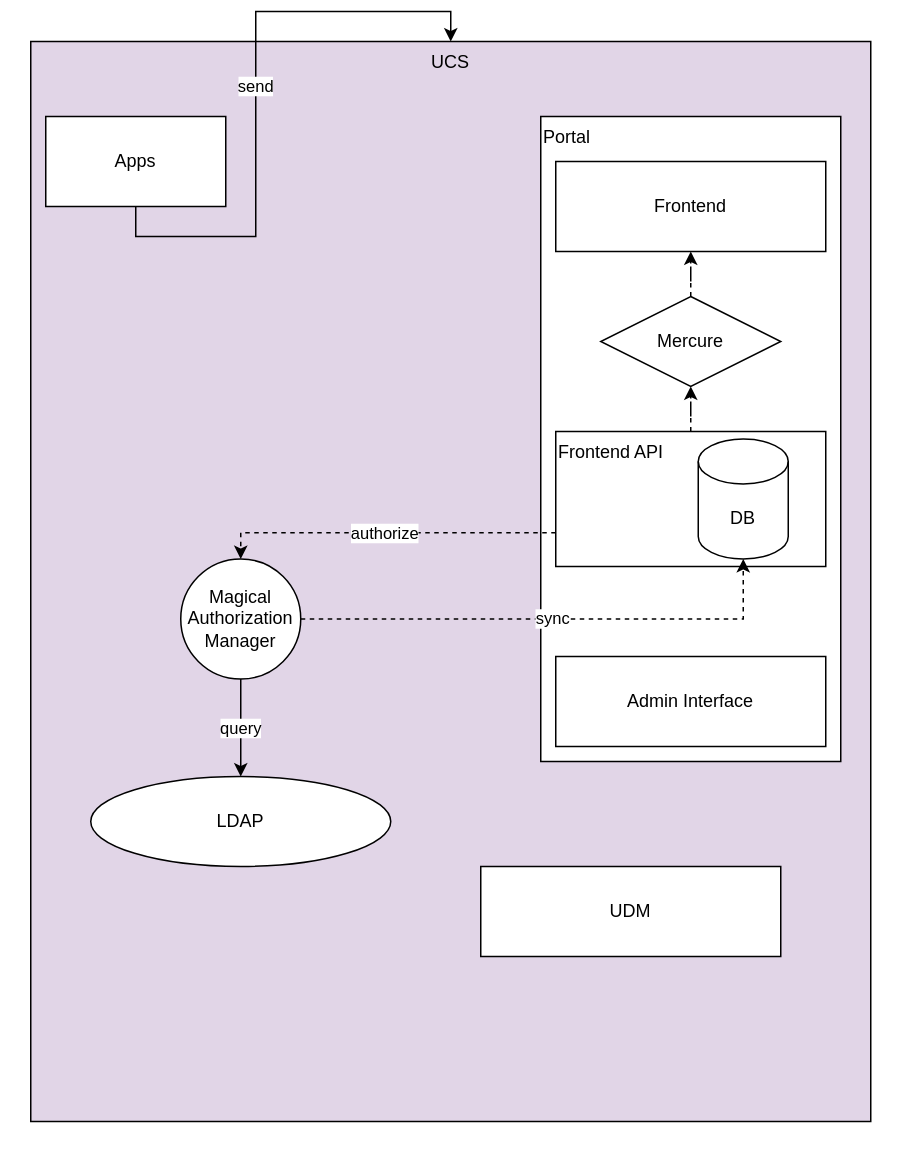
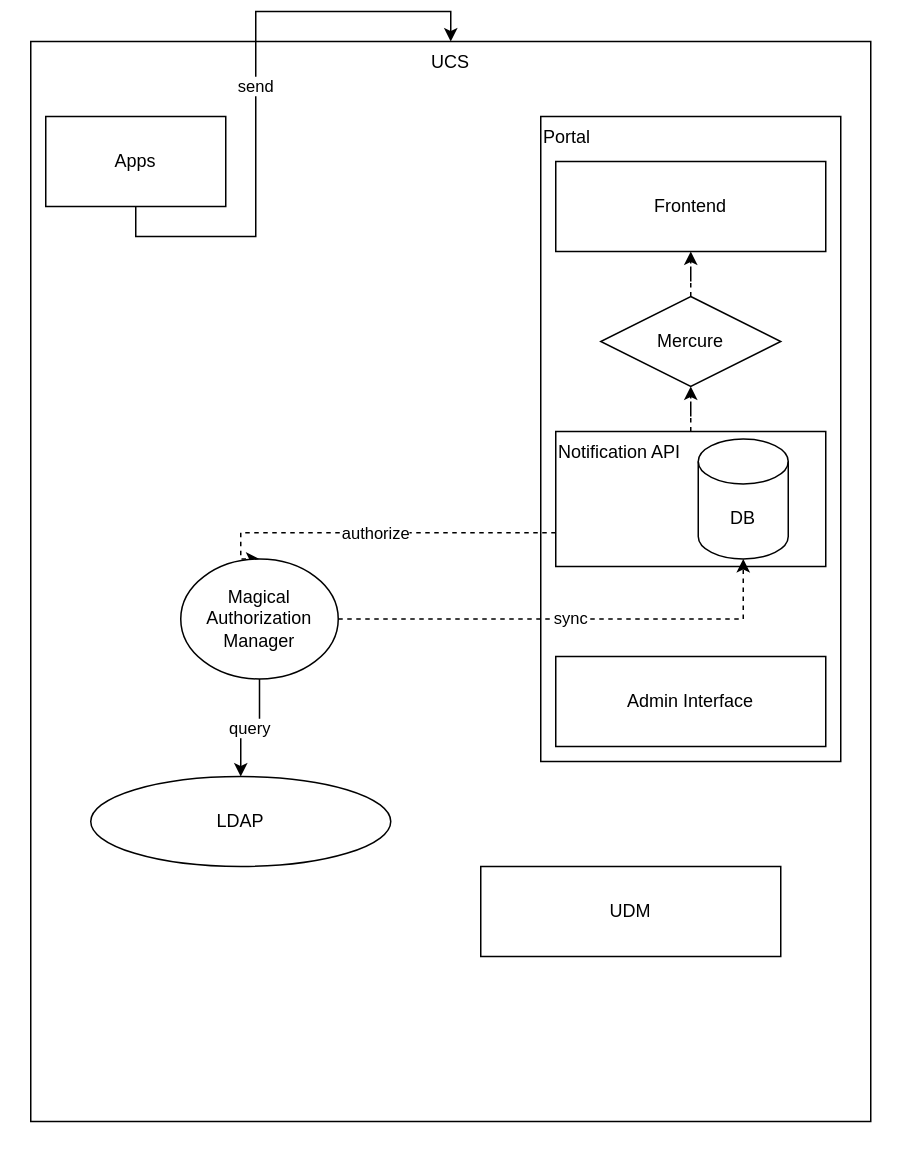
  <mxCell id="0" />
  <mxCell id="1" parent="0" />
- <mxCell id="2" value="&lt;div&gt;UCS&lt;/div&gt;" style="rounded=0;whiteSpace=wrap;html=1;verticalAlign=top;fillColor=#e1d5e7;" vertex="1" parent="1"><mxGeometry x="20" y="20" width="560" height="720" as="geometry" /></mxCell>
+ <mxCell id="2" value="&lt;div&gt;UCS&lt;/div&gt;" style="rounded=0;whiteSpace=wrap;html=1;verticalAlign=top;" vertex="1" parent="1"><mxGeometry x="20" y="20" width="560" height="720" as="geometry" /></mxCell>
  <mxCell id="3" value="Portal" style="rounded=0;whiteSpace=wrap;html=1;align=left;verticalAlign=top;" vertex="1" parent="1"><mxGeometry x="360" y="70" width="200" height="430" as="geometry" /></mxCell>
  <mxCell id="4" value="send" style="edgeStyle=orthogonalEdgeStyle;rounded=0;orthogonalLoop=1;jettySize=auto;html=1;" edge="1" parent="1" source="5" target="2"><mxGeometry relative="1" as="geometry" /></mxCell>
  <mxCell id="5" value="Apps" style="rounded=0;whiteSpace=wrap;html=1;" vertex="1" parent="1"><mxGeometry x="30" y="70" width="120" height="60" as="geometry" /></mxCell>
  <mxCell id="6" value="UDM" style="rounded=0;whiteSpace=wrap;html=1;" vertex="1" parent="1"><mxGeometry x="320" y="570" width="200" height="60" as="geometry" /></mxCell>
  <mxCell id="7" value="" style="edgeStyle=orthogonalEdgeStyle;rounded=0;orthogonalLoop=1;jettySize=auto;html=1;dashed=1;" edge="1" parent="1" source="8" target="9"><mxGeometry relative="1" as="geometry" /></mxCell>
  <mxCell id="8" value="Mercure" style="rhombus;whiteSpace=wrap;html=1;" vertex="1" parent="1"><mxGeometry x="400" y="190" width="120" height="60" as="geometry" /></mxCell>
  <mxCell id="9" value="Frontend" style="rounded=0;whiteSpace=wrap;html=1;" vertex="1" parent="1"><mxGeometry x="370" y="100" width="180" height="60" as="geometry" /></mxCell>
  <mxCell id="10" value="" style="edgeStyle=orthogonalEdgeStyle;rounded=0;orthogonalLoop=1;jettySize=auto;html=1;dashed=1;" edge="1" parent="1" source="12" target="8"><mxGeometry relative="1" as="geometry" /></mxCell>
  <mxCell id="11" value="authorize" style="edgeStyle=orthogonalEdgeStyle;rounded=0;orthogonalLoop=1;jettySize=auto;html=1;exitX=0;exitY=0.75;exitDx=0;exitDy=0;dashed=1;entryX=0.5;entryY=0;entryDx=0;entryDy=0;" edge="1" parent="1" source="12" target="17"><mxGeometry relative="1" as="geometry"><Array as="points"><mxPoint x="160" y="348" /></Array></mxGeometry></mxCell>
- <mxCell id="12" value="Frontend API" style="rounded=0;whiteSpace=wrap;html=1;align=left;verticalAlign=top;" vertex="1" parent="1"><mxGeometry x="370" y="280" width="180" height="90" as="geometry" /></mxCell>
+ <mxCell id="12" value="Notification API" style="rounded=0;whiteSpace=wrap;html=1;align=left;verticalAlign=top;" vertex="1" parent="1"><mxGeometry x="370" y="280" width="180" height="90" as="geometry" /></mxCell>
  <mxCell id="13" value="DB" style="shape=cylinder3;whiteSpace=wrap;html=1;boundedLbl=1;backgroundOutline=1;size=15;" vertex="1" parent="1"><mxGeometry x="465" y="285" width="60" height="80" as="geometry" /></mxCell>
  <mxCell id="14" value="LDAP" style="ellipse;whiteSpace=wrap;html=1;" vertex="1" parent="1"><mxGeometry x="60" y="510" width="200" height="60" as="geometry" /></mxCell>
  <mxCell id="15" value="query" style="edgeStyle=orthogonalEdgeStyle;rounded=0;orthogonalLoop=1;jettySize=auto;html=1;exitX=0.5;exitY=1;exitDx=0;exitDy=0;entryX=0.5;entryY=0;entryDx=0;entryDy=0;" edge="1" parent="1" source="17" target="14"><mxGeometry relative="1" as="geometry" /></mxCell>
  <mxCell id="16" value="sync" style="edgeStyle=orthogonalEdgeStyle;rounded=0;orthogonalLoop=1;jettySize=auto;html=1;exitX=1;exitY=0.5;exitDx=0;exitDy=0;dashed=1;entryX=0.5;entryY=1;entryDx=0;entryDy=0;entryPerimeter=0;" edge="1" parent="1" source="17" target="13"><mxGeometry relative="1" as="geometry" /></mxCell>
- <mxCell id="17" value="Magical Authorization Manager" style="ellipse;whiteSpace=wrap;html=1;aspect=fixed;" vertex="1" parent="1"><mxGeometry x="120" y="365" width="80" height="80" as="geometry" /></mxCell>
+ <mxCell id="17" value="Magical Authorization Manager" style="ellipse;whiteSpace=wrap;html=1;aspect=fixed;" vertex="1" parent="1"><mxGeometry x="120" y="365" width="105" height="80" as="geometry" /></mxCell>
  <mxCell id="18" value="Admin Interface" style="rounded=0;whiteSpace=wrap;html=1;" vertex="1" parent="1"><mxGeometry x="370" y="430" width="180" height="60" as="geometry" /></mxCell>
